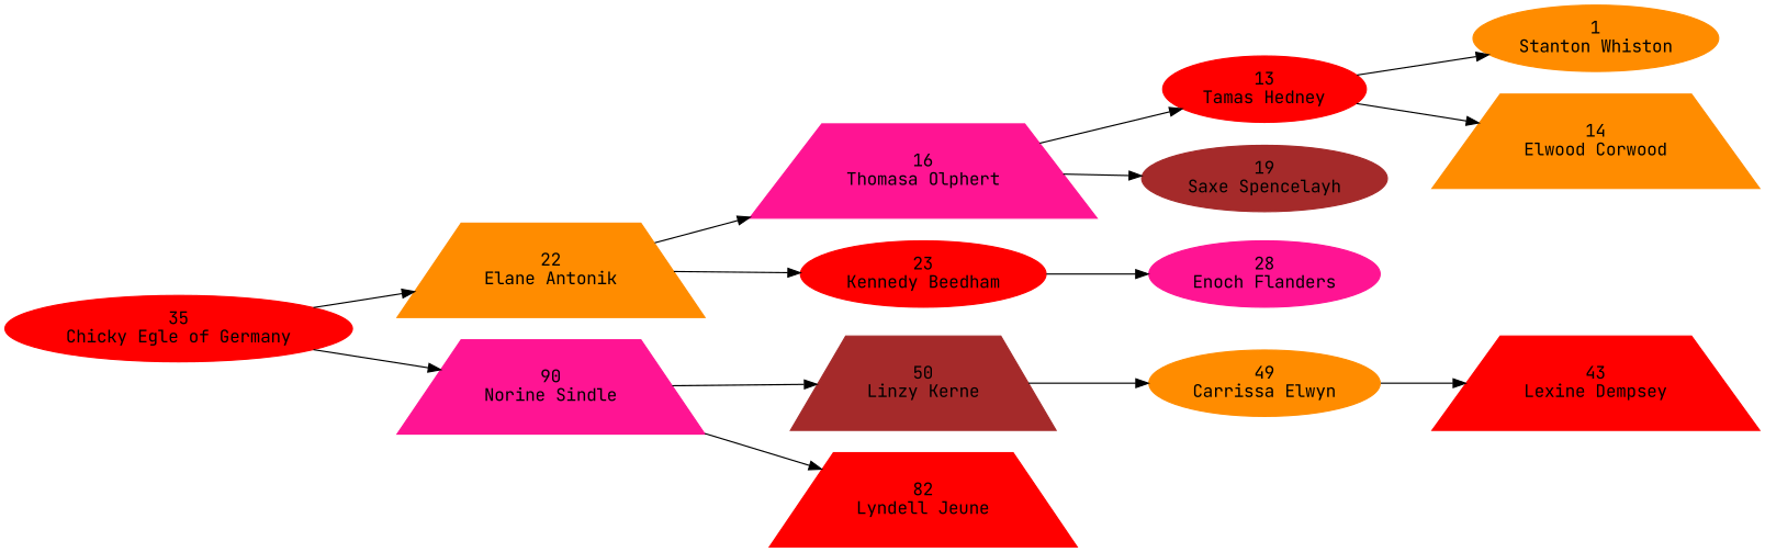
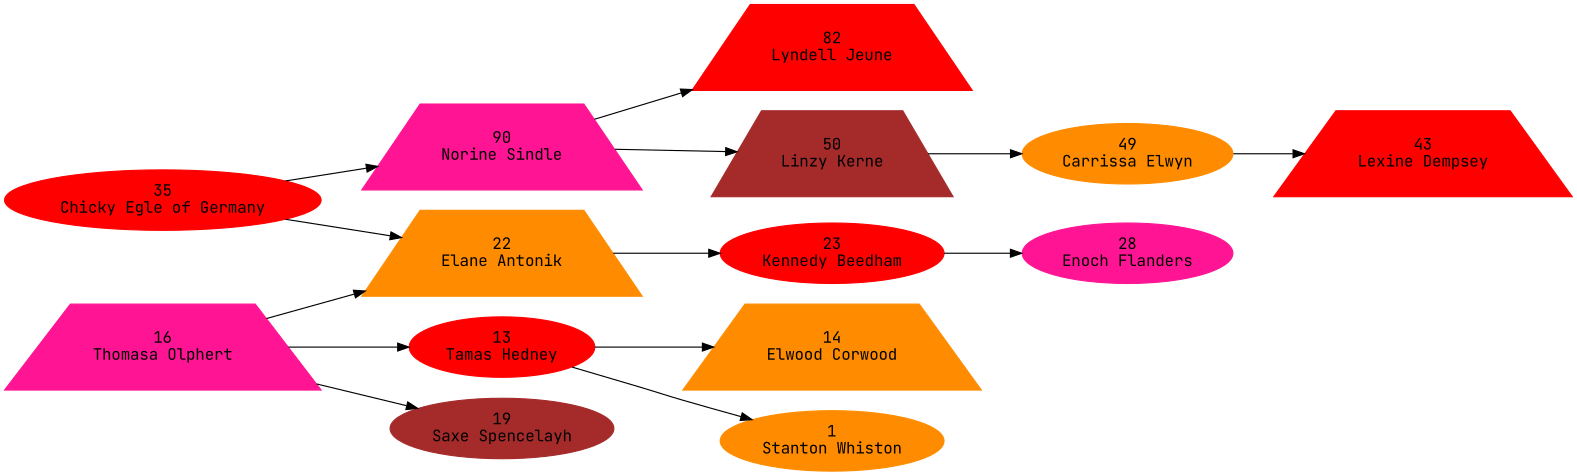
  digraph {
    fontname="JetBrains Mono"
    rankdir=LR
    node [color=red fontname="JetBrains Mono" shape=ellipse style=filled]
    edge [fontname="JetBrains Mono"]
    n1 [label="35\nChicky Egle of Germany"]
    n2 [color=darkorange label="22\nElane Antonik" shape=trapezium]
    n3 [color=deeppink label="90\nNorine Sindle" shape=trapezium]
    n4 [color=deeppink label="16\nThomasa Olphert" shape=trapezium]
    n5 [label="23\nKennedy Beedham"]
    n6 [color=brown label="50\nLinzy Kerne" shape=trapezium]
    n7 [label="82\nLyndell Jeune" shape=trapezium]
    n8 [label="13\nTamas Hedney"]
    n9 [color=brown label="19\nSaxe Spencelayh"]
    n10 [color=deeppink label="28\nEnoch Flanders"]
    n11 [color=darkorange label="1\nStanton Whiston"]
    n12 [color=darkorange label="14\nElwood Corwood" shape=trapezium]
    n13 [color=darkorange label="49\nCarrissa Elwyn"]
    n14 [label="43\nLexine Dempsey" shape=trapezium]
    n1 -> n2
    n1 -> n3
-   n2 -> n4
+   n4 -> n2
    n2 -> n5
    n3 -> n6
    n3 -> n7
    n4 -> n8
    n4 -> n9
    n5 -> n10
    n6 -> n13
    n8 -> n11
    n8 -> n12
    n13 -> n14
  }
